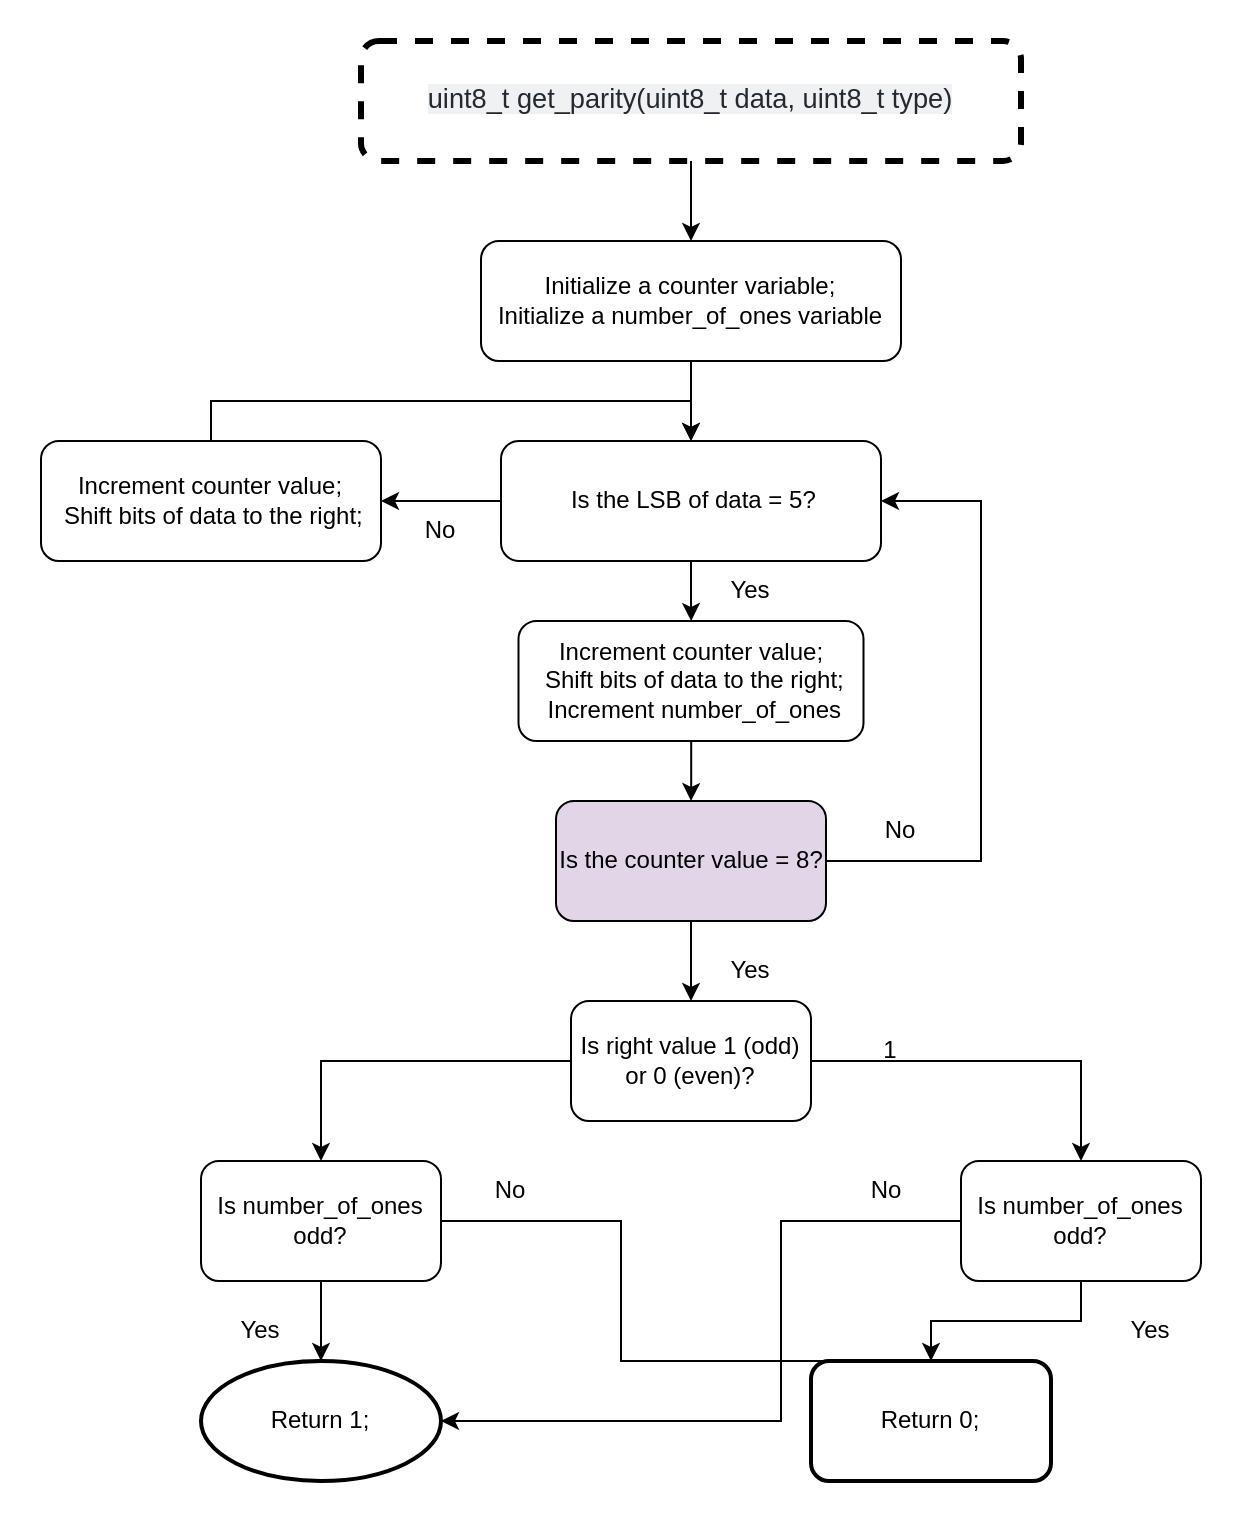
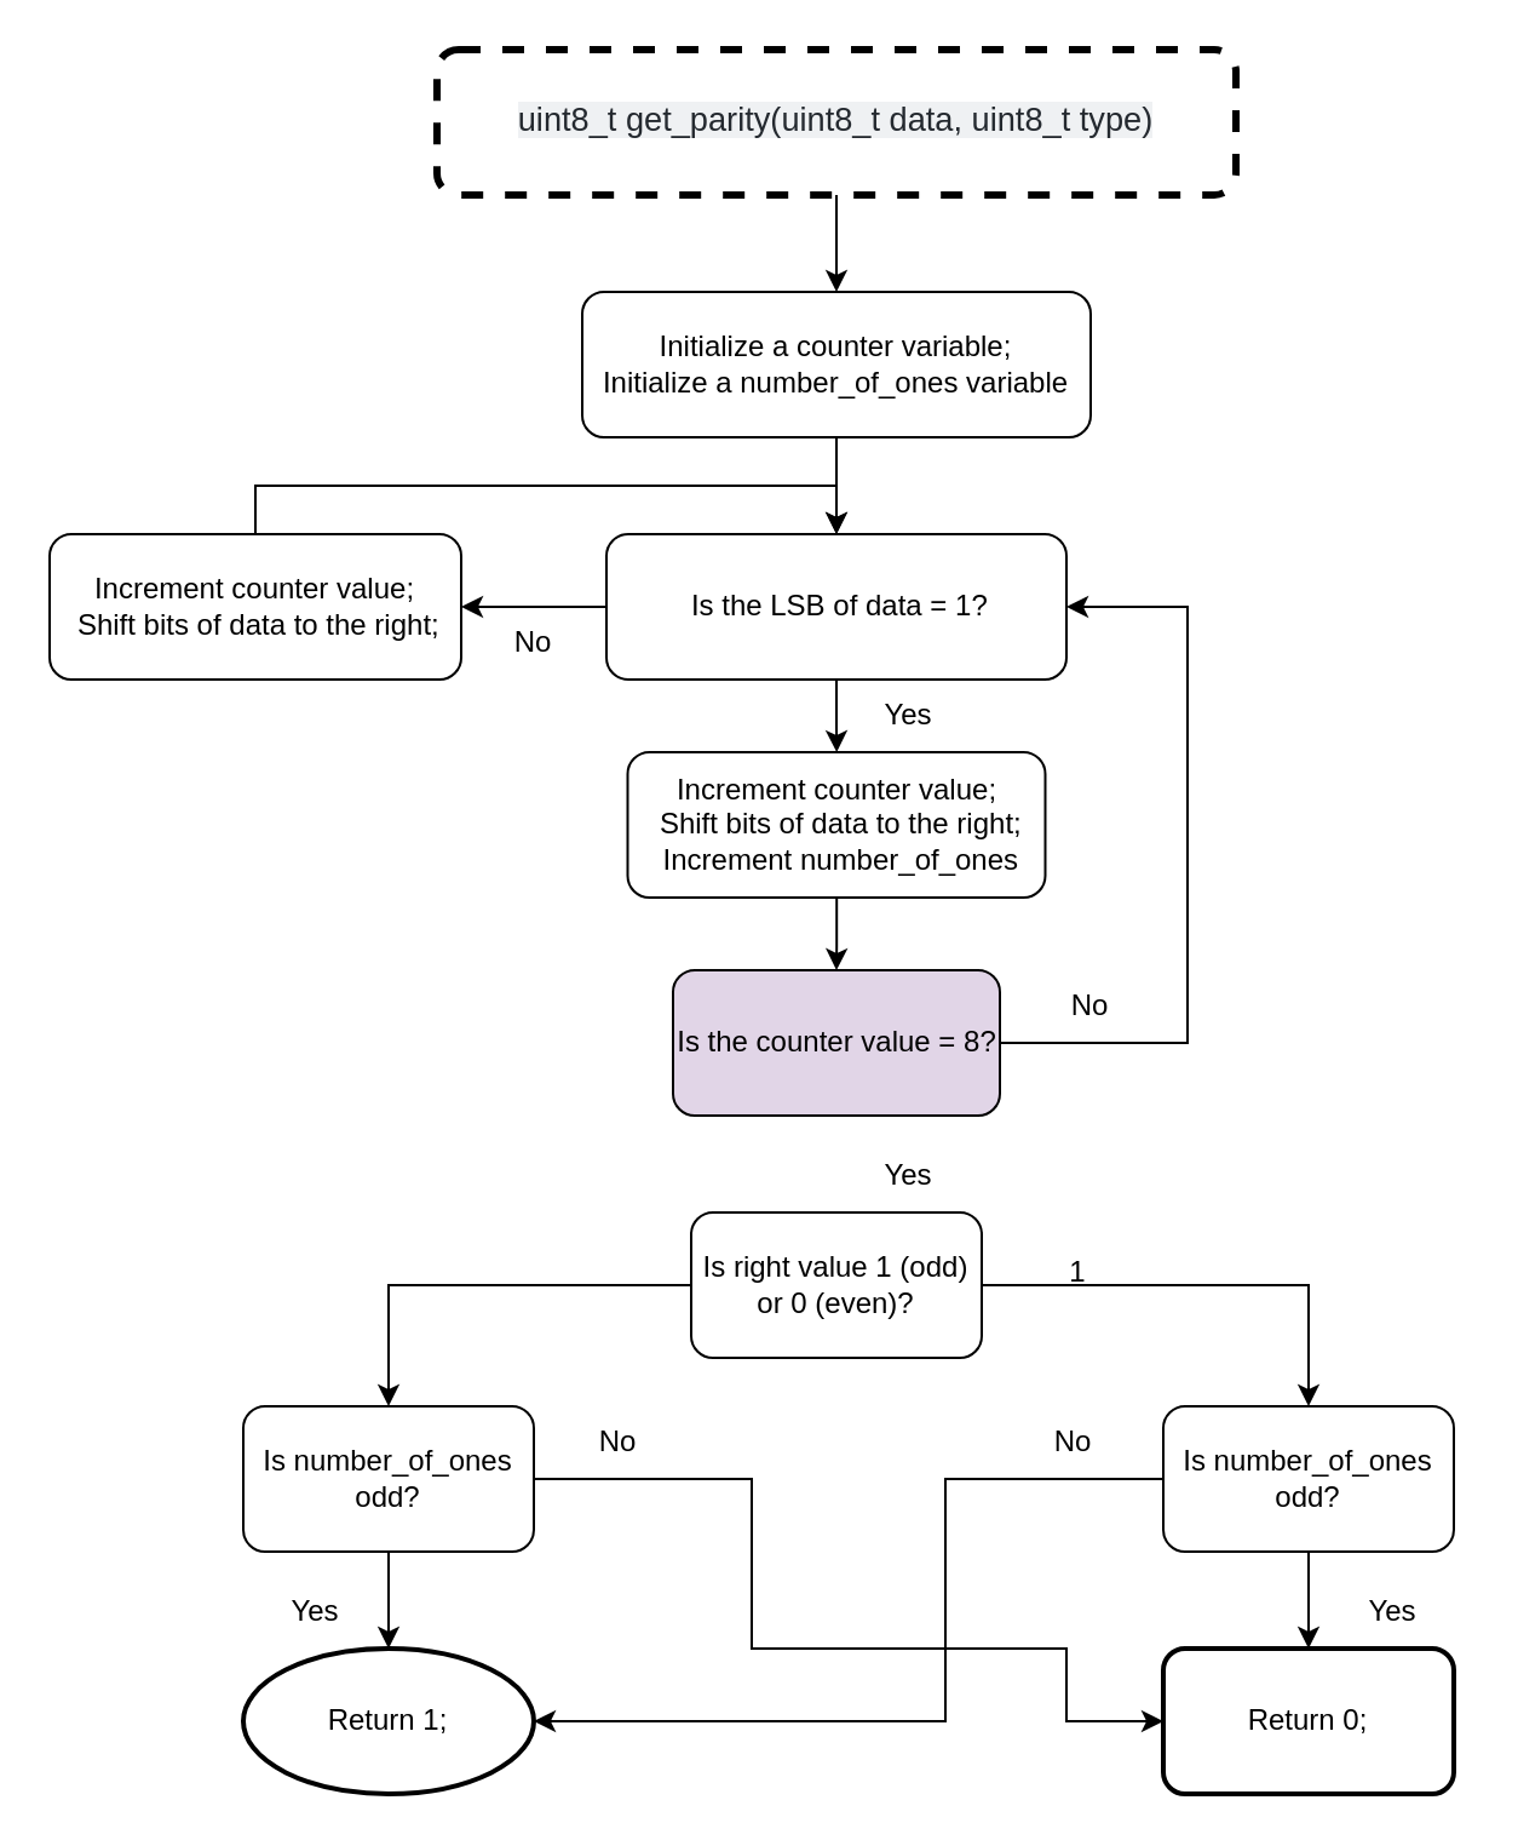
  <mxCell id="0" />
  <mxCell id="1" parent="0" />
  <mxCell id="2" style="edgeStyle=orthogonalEdgeStyle;rounded=0;orthogonalLoop=1;jettySize=auto;html=1;entryX=0.5;entryY=0;entryDx=0;entryDy=0;" edge="1" parent="1" source="3" target="8"><mxGeometry relative="1" as="geometry" /></mxCell>
  <mxCell id="3" value="&lt;span style=&quot;color: rgb(36 , 41 , 47) ; font-family: , , &amp;#34;sf mono&amp;#34; , &amp;#34;menlo&amp;#34; , &amp;#34;consolas&amp;#34; , &amp;#34;liberation mono&amp;#34; , monospace ; font-size: 13.6px ; text-align: left ; background-color: rgba(175 , 184 , 193 , 0.2)&quot;&gt;uint8_t get_parity(uint8_t data, uint8_t type)&lt;/span&gt;" style="rounded=1;whiteSpace=wrap;html=1;strokeWidth=3;dashed=1;" vertex="1" parent="1"><mxGeometry x="180" y="20" width="330" height="60" as="geometry" /></mxCell>
  <mxCell id="4" style="edgeStyle=orthogonalEdgeStyle;rounded=0;orthogonalLoop=1;jettySize=auto;html=1;" edge="1" parent="1" source="6" target="10"><mxGeometry relative="1" as="geometry" /></mxCell>
  <mxCell id="5" style="edgeStyle=orthogonalEdgeStyle;rounded=0;orthogonalLoop=1;jettySize=auto;html=1;entryX=1;entryY=0.5;entryDx=0;entryDy=0;" edge="1" parent="1" source="6" target="12"><mxGeometry relative="1" as="geometry" /></mxCell>
- <mxCell id="6" value="&amp;nbsp;Is the LSB of data = 5?" style="rounded=1;whiteSpace=wrap;html=1;strokeWidth=1;" vertex="1" parent="1"><mxGeometry x="250" y="220" width="190" height="60" as="geometry" /></mxCell>
+ <mxCell id="6" value="&amp;nbsp;Is the LSB of data = 1?" style="rounded=1;whiteSpace=wrap;html=1;strokeWidth=1;" vertex="1" parent="1"><mxGeometry x="250" y="220" width="190" height="60" as="geometry" /></mxCell>
  <mxCell id="7" style="edgeStyle=orthogonalEdgeStyle;rounded=0;orthogonalLoop=1;jettySize=auto;html=1;" edge="1" parent="1" source="8"><mxGeometry relative="1" as="geometry"><mxPoint x="345" y="220" as="targetPoint" /></mxGeometry></mxCell>
  <mxCell id="8" value="Initialize a counter variable;&lt;br&gt;Initialize a number_of_ones variable" style="rounded=1;whiteSpace=wrap;html=1;strokeWidth=1;" vertex="1" parent="1"><mxGeometry x="240" y="120" width="210" height="60" as="geometry" /></mxCell>
  <mxCell id="9" style="edgeStyle=orthogonalEdgeStyle;rounded=0;orthogonalLoop=1;jettySize=auto;html=1;entryX=0.5;entryY=0;entryDx=0;entryDy=0;" edge="1" parent="1" source="10" target="15"><mxGeometry relative="1" as="geometry" /></mxCell>
  <mxCell id="10" value="Increment counter value;&lt;br&gt;&amp;nbsp;Shift bits of data to the right;&lt;br&gt;&amp;nbsp;Increment number_of_ones" style="rounded=1;whiteSpace=wrap;html=1;strokeWidth=1;" vertex="1" parent="1"><mxGeometry x="258.75" y="310" width="172.5" height="60" as="geometry" /></mxCell>
  <mxCell id="11" style="edgeStyle=orthogonalEdgeStyle;rounded=0;orthogonalLoop=1;jettySize=auto;html=1;entryX=0.5;entryY=0;entryDx=0;entryDy=0;" edge="1" parent="1" source="12" target="6"><mxGeometry relative="1" as="geometry"><mxPoint x="230" y="220" as="targetPoint" /><Array as="points"><mxPoint x="105" y="200" /><mxPoint x="345" y="200" /></Array></mxGeometry></mxCell>
  <mxCell id="12" value="&lt;span&gt;Increment counter value;&lt;/span&gt;&lt;br&gt;&lt;span&gt;&amp;nbsp;Shift bits of data to the right;&lt;/span&gt;" style="rounded=1;whiteSpace=wrap;html=1;strokeWidth=1;" vertex="1" parent="1"><mxGeometry x="20" y="220" width="170" height="60" as="geometry" /></mxCell>
  <mxCell id="13" style="edgeStyle=orthogonalEdgeStyle;rounded=0;orthogonalLoop=1;jettySize=auto;html=1;entryX=1;entryY=0.5;entryDx=0;entryDy=0;" edge="1" parent="1" source="15" target="6"><mxGeometry relative="1" as="geometry"><mxPoint x="520" y="250" as="targetPoint" /><Array as="points"><mxPoint x="490" y="430" /><mxPoint x="490" y="250" /></Array></mxGeometry></mxCell>
- <mxCell id="14" style="edgeStyle=orthogonalEdgeStyle;rounded=0;orthogonalLoop=1;jettySize=auto;html=1;entryX=0.5;entryY=0;entryDx=0;entryDy=0;" edge="1" parent="1" source="15" target="18"><mxGeometry relative="1" as="geometry" /></mxCell>
  <mxCell id="15" value="Is the counter value = 8?" style="rounded=1;whiteSpace=wrap;html=1;strokeWidth=1;fillColor=#e1d5e7;" vertex="1" parent="1"><mxGeometry x="277.5" y="400" width="135" height="60" as="geometry" /></mxCell>
  <mxCell id="16" style="edgeStyle=orthogonalEdgeStyle;rounded=0;orthogonalLoop=1;jettySize=auto;html=1;entryX=0.5;entryY=0;entryDx=0;entryDy=0;" edge="1" parent="1" source="18" target="21"><mxGeometry relative="1" as="geometry" /></mxCell>
  <mxCell id="17" style="edgeStyle=orthogonalEdgeStyle;rounded=0;orthogonalLoop=1;jettySize=auto;html=1;entryX=0.5;entryY=0;entryDx=0;entryDy=0;" edge="1" parent="1" source="18" target="24"><mxGeometry relative="1" as="geometry" /></mxCell>
  <mxCell id="18" value="Is right value 1 (odd) or 0 (even)?" style="rounded=1;whiteSpace=wrap;html=1;strokeWidth=1;" vertex="1" parent="1"><mxGeometry x="285" y="500" width="120" height="60" as="geometry" /></mxCell>
  <mxCell id="19" style="edgeStyle=orthogonalEdgeStyle;rounded=0;orthogonalLoop=1;jettySize=auto;html=1;entryX=0.5;entryY=0;entryDx=0;entryDy=0;" edge="1" parent="1" source="21" target="26"><mxGeometry relative="1" as="geometry" /></mxCell>
  <mxCell id="20" style="edgeStyle=orthogonalEdgeStyle;rounded=0;orthogonalLoop=1;jettySize=auto;html=1;entryX=1;entryY=0.5;entryDx=0;entryDy=0;" edge="1" parent="1" source="21" target="25"><mxGeometry relative="1" as="geometry"><mxPoint x="400" y="680" as="targetPoint" /><Array as="points"><mxPoint x="390" y="610" /><mxPoint x="390" y="710" /></Array></mxGeometry></mxCell>
  <mxCell id="21" value="&lt;span&gt;Is number_of_ones odd?&lt;/span&gt;" style="rounded=1;whiteSpace=wrap;html=1;strokeWidth=1;" vertex="1" parent="1"><mxGeometry x="480" y="580" width="120" height="60" as="geometry" /></mxCell>
  <mxCell id="22" style="edgeStyle=orthogonalEdgeStyle;rounded=0;orthogonalLoop=1;jettySize=auto;html=1;entryX=0.5;entryY=0;entryDx=0;entryDy=0;" edge="1" parent="1" source="24" target="25"><mxGeometry relative="1" as="geometry" /></mxCell>
  <mxCell id="23" style="edgeStyle=orthogonalEdgeStyle;rounded=0;orthogonalLoop=1;jettySize=auto;html=1;entryX=0;entryY=0.5;entryDx=0;entryDy=0;" edge="1" parent="1" source="24" target="26"><mxGeometry relative="1" as="geometry"><Array as="points"><mxPoint x="310" y="610" /><mxPoint x="310" y="680" /><mxPoint x="440" y="680" /><mxPoint x="440" y="710" /></Array></mxGeometry></mxCell>
  <mxCell id="24" value="&lt;span&gt;Is number_of_ones odd?&lt;/span&gt;" style="rounded=1;whiteSpace=wrap;html=1;strokeWidth=1;" vertex="1" parent="1"><mxGeometry x="100" y="580" width="120" height="60" as="geometry" /></mxCell>
  <mxCell id="25" value="Return 1;" style="ellipse;whiteSpace=wrap;html=1;strokeWidth=2;" vertex="1" parent="1"><mxGeometry x="100" y="680" width="120" height="60" as="geometry" /></mxCell>
- <mxCell id="26" value="Return 0;" style="rounded=1;whiteSpace=wrap;html=1;strokeWidth=2;" vertex="1" parent="1"><mxGeometry x="405" y="680" width="120" height="60" as="geometry" /></mxCell>
+ <mxCell id="26" value="Return 0;" style="rounded=1;whiteSpace=wrap;html=1;strokeWidth=2;" vertex="1" parent="1"><mxGeometry x="480" y="680" width="120" height="60" as="geometry" /></mxCell>
  <mxCell id="27" value="1" style="text;html=1;strokeColor=none;fillColor=none;align=center;verticalAlign=middle;whiteSpace=wrap;rounded=0;" vertex="1" parent="1"><mxGeometry x="415" y="510" width="60" height="30" as="geometry" /></mxCell>
  <mxCell id="28" value="Yes" style="text;html=1;strokeColor=none;fillColor=none;align=center;verticalAlign=middle;whiteSpace=wrap;rounded=0;" vertex="1" parent="1"><mxGeometry x="100" y="650" width="60" height="30" as="geometry" /></mxCell>
  <mxCell id="29" value="Yes" style="text;html=1;strokeColor=none;fillColor=none;align=center;verticalAlign=middle;whiteSpace=wrap;rounded=0;" vertex="1" parent="1"><mxGeometry x="545" y="650" width="60" height="30" as="geometry" /></mxCell>
  <mxCell id="30" value="No" style="text;html=1;strokeColor=none;fillColor=none;align=center;verticalAlign=middle;whiteSpace=wrap;rounded=0;" vertex="1" parent="1"><mxGeometry x="412.5" y="580" width="60" height="30" as="geometry" /></mxCell>
  <mxCell id="31" value="No" style="text;html=1;strokeColor=none;fillColor=none;align=center;verticalAlign=middle;whiteSpace=wrap;rounded=0;" vertex="1" parent="1"><mxGeometry x="225" y="580" width="60" height="30" as="geometry" /></mxCell>
  <mxCell id="32" value="No" style="text;html=1;strokeColor=none;fillColor=none;align=center;verticalAlign=middle;whiteSpace=wrap;rounded=0;" vertex="1" parent="1"><mxGeometry x="420" y="400" width="60" height="30" as="geometry" /></mxCell>
  <mxCell id="33" value="Yes" style="text;html=1;strokeColor=none;fillColor=none;align=center;verticalAlign=middle;whiteSpace=wrap;rounded=0;" vertex="1" parent="1"><mxGeometry x="345" y="470" width="60" height="30" as="geometry" /></mxCell>
  <mxCell id="34" value="Yes" style="text;html=1;strokeColor=none;fillColor=none;align=center;verticalAlign=middle;whiteSpace=wrap;rounded=0;" vertex="1" parent="1"><mxGeometry x="345" y="280" width="60" height="30" as="geometry" /></mxCell>
  <mxCell id="35" value="No" style="text;html=1;strokeColor=none;fillColor=none;align=center;verticalAlign=middle;whiteSpace=wrap;rounded=0;" vertex="1" parent="1"><mxGeometry x="190" y="250" width="60" height="30" as="geometry" /></mxCell>
